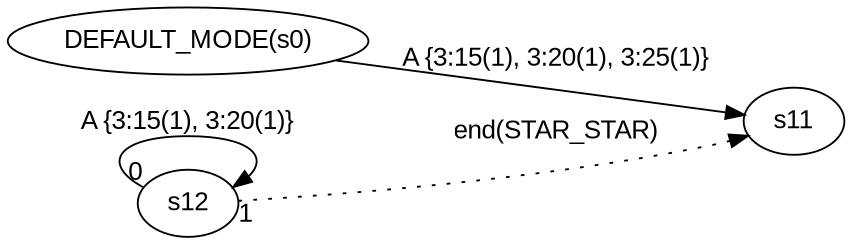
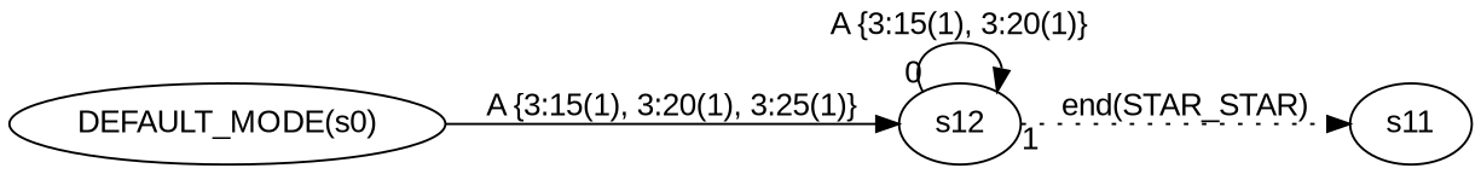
  digraph {
    fontname="Liberation Sans"
    rankdir=LR
    node [fontname="Liberation Sans"]
    edge [fontname="Liberation Sans"]
    "DEFAULT_MODE(s0)"
    s12
    s11
-   "DEFAULT_MODE(s0)" -> s11 [label="A {3:15(1), 3:20(1), 3:25(1)}"]
+   "DEFAULT_MODE(s0)" -> s12 [label="A {3:15(1), 3:20(1), 3:25(1)}"]
    s12 -> s12 [label="A {3:15(1), 3:20(1)}" taillabel=0]
    s12 -> s11 [label="end(STAR_STAR)" style=dotted taillabel=1]
  }
